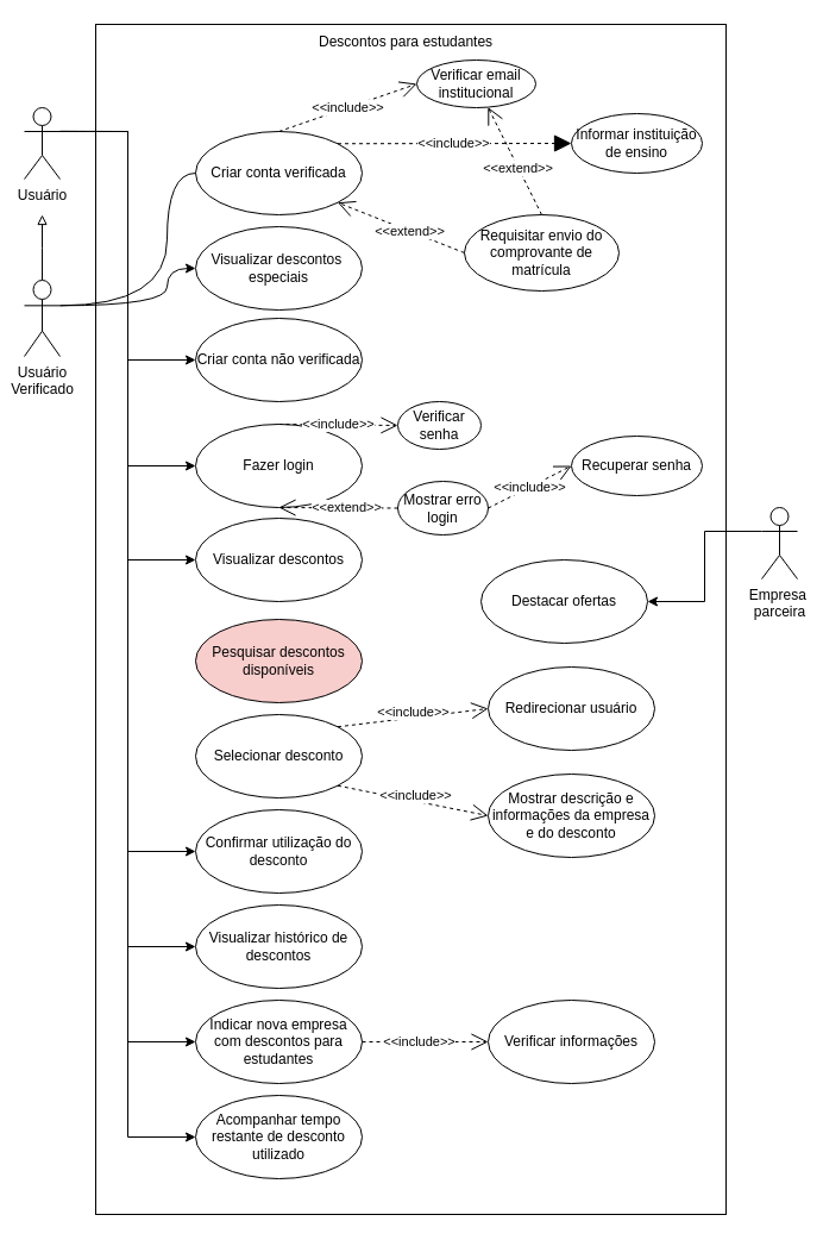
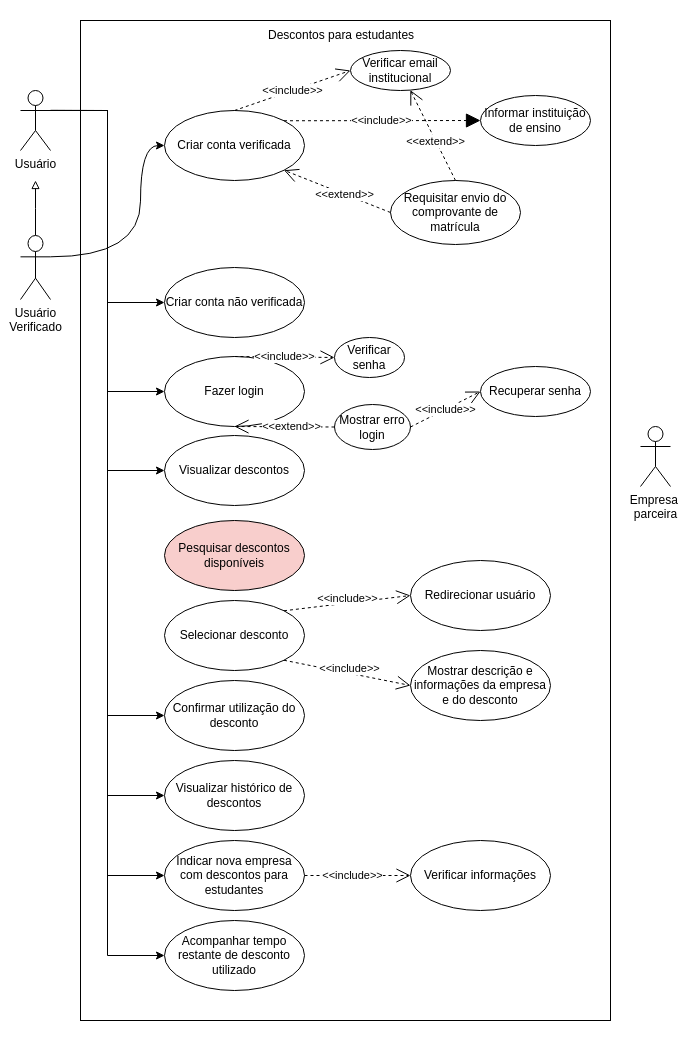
  <mxCell id="0" />
  <mxCell id="1" parent="0" />
  <mxCell id="2" value="" style="rounded=0;whiteSpace=wrap;html=1;" parent="1" vertex="1"><mxGeometry x="80" y="20" width="530" height="1000" as="geometry" /></mxCell>
  <mxCell id="3" style="edgeStyle=orthogonalEdgeStyle;rounded=0;orthogonalLoop=1;jettySize=auto;html=1;exitX=1;exitY=0.333;exitDx=0;exitDy=0;exitPerimeter=0;entryX=0;entryY=0.5;entryDx=0;entryDy=0;" parent="1" target="12" edge="1" source="10"><mxGeometry relative="1" as="geometry"><mxPoint x="70" y="470" as="sourcePoint" /></mxGeometry></mxCell>
  <mxCell id="4" style="edgeStyle=orthogonalEdgeStyle;rounded=0;orthogonalLoop=1;jettySize=auto;html=1;exitX=1;exitY=0.333;exitDx=0;exitDy=0;exitPerimeter=0;entryX=0;entryY=0.5;entryDx=0;entryDy=0;" parent="1" target="17" edge="1" source="10"><mxGeometry relative="1" as="geometry"><mxPoint x="70" y="470" as="sourcePoint" /></mxGeometry></mxCell>
  <mxCell id="5" style="edgeStyle=orthogonalEdgeStyle;rounded=0;orthogonalLoop=1;jettySize=auto;html=1;exitX=1;exitY=0.333;exitDx=0;exitDy=0;exitPerimeter=0;entryX=0;entryY=0.5;entryDx=0;entryDy=0;" parent="1" target="18" edge="1" source="10"><mxGeometry relative="1" as="geometry"><mxPoint x="70" y="470" as="sourcePoint" /></mxGeometry></mxCell>
  <mxCell id="6" style="edgeStyle=orthogonalEdgeStyle;rounded=0;orthogonalLoop=1;jettySize=auto;html=1;exitX=1;exitY=0.333;exitDx=0;exitDy=0;exitPerimeter=0;entryX=0;entryY=0.5;entryDx=0;entryDy=0;" parent="1" target="23" edge="1" source="10"><mxGeometry relative="1" as="geometry"><mxPoint x="70" y="470" as="sourcePoint" /></mxGeometry></mxCell>
  <mxCell id="7" style="edgeStyle=orthogonalEdgeStyle;rounded=0;orthogonalLoop=1;jettySize=auto;html=1;exitX=1;exitY=0.333;exitDx=0;exitDy=0;exitPerimeter=0;entryX=0;entryY=0.5;entryDx=0;entryDy=0;" parent="1" target="29" edge="1" source="10"><mxGeometry relative="1" as="geometry"><mxPoint x="70" y="470" as="sourcePoint" /></mxGeometry></mxCell>
  <mxCell id="8" style="edgeStyle=orthogonalEdgeStyle;rounded=0;orthogonalLoop=1;jettySize=auto;html=1;exitX=1;exitY=0.333;exitDx=0;exitDy=0;exitPerimeter=0;entryX=0;entryY=0.5;entryDx=0;entryDy=0;" parent="1" source="10" target="39" edge="1"><mxGeometry relative="1" as="geometry" /></mxCell>
  <mxCell id="9" style="edgeStyle=orthogonalEdgeStyle;rounded=0;orthogonalLoop=1;jettySize=auto;html=1;exitX=1;exitY=0.333;exitDx=0;exitDy=0;exitPerimeter=0;entryX=0;entryY=0.5;entryDx=0;entryDy=0;" edge="1" parent="1" source="10" target="40"><mxGeometry relative="1" as="geometry" /></mxCell>
  <mxCell id="10" value="Usuário" style="shape=umlActor;verticalLabelPosition=bottom;verticalAlign=top;html=1;rounded=0;" parent="1" vertex="1"><mxGeometry x="20" y="90" width="30" height="60" as="geometry" /></mxCell>
  <mxCell id="11" value="Criar conta verificada" style="ellipse;whiteSpace=wrap;html=1;rounded=0;" parent="1" vertex="1"><mxGeometry x="164" y="110" width="140" height="70" as="geometry" /></mxCell>
  <mxCell id="12" value="Fazer login" style="ellipse;whiteSpace=wrap;html=1;rounded=0;" parent="1" vertex="1"><mxGeometry x="164" y="356" width="140" height="70" as="geometry" /></mxCell>
  <mxCell id="13" value="&amp;lt;&amp;lt;extend&amp;gt;&amp;gt;" style="endArrow=open;endSize=12;dashed=1;html=1;rounded=0;entryX=0.5;entryY=1;entryDx=0;entryDy=0;" parent="1" source="14" target="12" edge="1"><mxGeometry x="-0.137" width="160" relative="1" as="geometry"><mxPoint x="400" y="400" as="sourcePoint" /><mxPoint x="560" y="400" as="targetPoint" /><Array as="points" /><mxPoint as="offset" /></mxGeometry></mxCell>
  <mxCell id="14" value="Mostrar erro login" style="ellipse;whiteSpace=wrap;html=1;rounded=0;" parent="1" vertex="1"><mxGeometry x="334" y="404" width="76" height="45" as="geometry" /></mxCell>
  <mxCell id="15" value="&amp;lt;&amp;lt;include&amp;gt;&amp;gt;" style="endArrow=open;endSize=12;dashed=1;html=1;rounded=0;exitX=0.5;exitY=0;exitDx=0;exitDy=0;entryX=0;entryY=0.5;entryDx=0;entryDy=0;" parent="1" source="12" target="16" edge="1"><mxGeometry x="-0.003" width="160" relative="1" as="geometry"><mxPoint x="420" y="330" as="sourcePoint" /><mxPoint x="592.09" y="354.84" as="targetPoint" /><Array as="points" /><mxPoint as="offset" /></mxGeometry></mxCell>
  <mxCell id="16" value="Verificar senha" style="ellipse;whiteSpace=wrap;html=1;rounded=0;" parent="1" vertex="1"><mxGeometry x="334" y="337" width="70" height="40" as="geometry" /></mxCell>
  <mxCell id="17" value="Visualizar descontos" style="ellipse;whiteSpace=wrap;html=1;rounded=0;" parent="1" vertex="1"><mxGeometry x="164" y="435" width="140" height="70" as="geometry" /></mxCell>
  <mxCell id="18" value="Confirmar utilização do desconto" style="ellipse;whiteSpace=wrap;html=1;rounded=0;" parent="1" vertex="1"><mxGeometry x="164" y="680" width="140" height="70" as="geometry" /></mxCell>
  <mxCell id="19" value="Verificar email institucional" style="ellipse;whiteSpace=wrap;html=1;fillColor=rgb(255, 255, 255);rounded=0;" parent="1" vertex="1"><mxGeometry x="350" y="50" width="100" height="40" as="geometry" /></mxCell>
  <mxCell id="20" value="&amp;lt;&amp;lt;include&amp;gt;&amp;gt;" style="endArrow=open;endSize=12;dashed=1;html=1;rounded=0;exitX=0.5;exitY=0;exitDx=0;exitDy=0;entryX=0;entryY=0.5;entryDx=0;entryDy=0;" parent="1" source="11" target="19" edge="1"><mxGeometry x="-0.003" width="160" relative="1" as="geometry"><mxPoint x="390" y="210" as="sourcePoint" /><mxPoint x="490" y="211" as="targetPoint" /><Array as="points" /><mxPoint as="offset" /></mxGeometry></mxCell>
  <mxCell id="21" value="Requisitar envio do comprovante de matrícula" style="ellipse;whiteSpace=wrap;html=1;fillColor=rgb(255, 255, 255);rounded=0;" parent="1" vertex="1"><mxGeometry x="390" y="180" width="130" height="64" as="geometry" /></mxCell>
  <mxCell id="22" value="&amp;lt;&amp;lt;extend&amp;gt;&amp;gt;" style="endArrow=open;endSize=12;dashed=1;html=1;rounded=0;entryX=1;entryY=1;entryDx=0;entryDy=0;exitX=0;exitY=0.5;exitDx=0;exitDy=0;" parent="1" source="21" target="11" edge="1"><mxGeometry x="-0.137" width="160" relative="1" as="geometry"><mxPoint x="450.001" y="299.999" as="sourcePoint" /><mxPoint x="350" y="300.82" as="targetPoint" /><Array as="points" /><mxPoint as="offset" /></mxGeometry></mxCell>
  <mxCell id="23" value="Visualizar histórico de descontos" style="ellipse;whiteSpace=wrap;html=1;rounded=0;" parent="1" vertex="1"><mxGeometry x="164" y="760" width="140" height="70" as="geometry" /></mxCell>
  <mxCell id="24" value="Informar instituição de ensino" style="ellipse;whiteSpace=wrap;html=1;fillColor=rgb(255, 255, 255);rounded=0;" parent="1" vertex="1"><mxGeometry x="480" y="95" width="110" height="50" as="geometry" /></mxCell>
  <mxCell id="25" value="&amp;lt;&amp;lt;include&amp;gt;&amp;gt;" style="endArrow=block;endSize=12;dashed=1;html=1;rounded=0;exitX=1;exitY=0;exitDx=0;exitDy=0;entryX=0;entryY=0.5;entryDx=0;entryDy=0;" parent="1" source="11" target="24" edge="1"><mxGeometry width="160" relative="1" as="geometry"><mxPoint x="449" y="220" as="sourcePoint" /><mxPoint x="735" y="245" as="targetPoint" /></mxGeometry></mxCell>
  <mxCell id="26" value="Recuperar senha" style="ellipse;whiteSpace=wrap;html=1;fillColor=rgb(255, 255, 255);rounded=0;" parent="1" vertex="1"><mxGeometry x="480" y="366" width="110" height="50" as="geometry" /></mxCell>
  <mxCell id="27" value="&amp;lt;&amp;lt;include&amp;gt;&amp;gt;" style="endArrow=open;endSize=12;dashed=1;html=1;rounded=0;exitX=1;exitY=0.5;exitDx=0;exitDy=0;entryX=0;entryY=0.5;entryDx=0;entryDy=0;" parent="1" source="14" target="26" edge="1"><mxGeometry width="160" relative="1" as="geometry"><mxPoint x="440" y="419" as="sourcePoint" /><mxPoint x="726" y="444" as="targetPoint" /></mxGeometry></mxCell>
  <mxCell id="28" value="Pesquisar descontos disponíveis" style="ellipse;whiteSpace=wrap;html=1;rounded=0;fillColor=#f8cecc;" parent="1" vertex="1"><mxGeometry x="164" y="520" width="140" height="70" as="geometry" /></mxCell>
  <mxCell id="29" value="Indicar nova empresa com descontos para estudantes" style="ellipse;whiteSpace=wrap;html=1;rounded=0;" parent="1" vertex="1"><mxGeometry x="164" y="840" width="140" height="70" as="geometry" /></mxCell>
  <mxCell id="30" value="Verificar informações" style="ellipse;whiteSpace=wrap;html=1;fillColor=rgb(255, 255, 255);rounded=0;" parent="1" vertex="1"><mxGeometry x="410" y="840" width="140" height="70" as="geometry" /></mxCell>
  <mxCell id="31" value="&amp;lt;&amp;lt;include&amp;gt;&amp;gt;" style="endArrow=open;endSize=12;dashed=1;html=1;rounded=0;exitX=1;exitY=0.5;exitDx=0;exitDy=0;entryX=0;entryY=0.5;entryDx=0;entryDy=0;" parent="1" source="29" target="30" edge="1"><mxGeometry x="-0.1" width="160" relative="1" as="geometry"><mxPoint x="350" y="980" as="sourcePoint" /><mxPoint x="510" y="980" as="targetPoint" /><mxPoint as="offset" /></mxGeometry></mxCell>
  <mxCell id="32" value="Selecionar desconto" style="ellipse;whiteSpace=wrap;html=1;rounded=0;" parent="1" vertex="1"><mxGeometry x="164" y="600" width="140" height="70" as="geometry" /></mxCell>
  <mxCell id="33" value="&amp;lt;&amp;lt;include&amp;gt;&amp;gt;" style="endArrow=open;endSize=12;dashed=1;html=1;rounded=0;exitX=1;exitY=0;exitDx=0;exitDy=0;entryX=0;entryY=0.5;entryDx=0;entryDy=0;" parent="1" source="32" target="34" edge="1"><mxGeometry x="0.019" y="5" width="160" relative="1" as="geometry"><mxPoint x="320" y="630" as="sourcePoint" /><mxPoint x="480" y="630" as="targetPoint" /><mxPoint as="offset" /></mxGeometry></mxCell>
  <mxCell id="34" value="Redirecionar usuário" style="ellipse;whiteSpace=wrap;html=1;rounded=0;" parent="1" vertex="1"><mxGeometry x="410" y="560" width="140" height="70" as="geometry" /></mxCell>
  <mxCell id="35" value="Mostrar descrição e informações da empresa e do desconto" style="ellipse;whiteSpace=wrap;html=1;rounded=0;" parent="1" vertex="1"><mxGeometry x="410" y="650" width="140" height="70" as="geometry" /></mxCell>
  <mxCell id="36" value="&amp;lt;&amp;lt;include&amp;gt;&amp;gt;" style="endArrow=open;endSize=12;dashed=1;html=1;rounded=0;exitX=1;exitY=1;exitDx=0;exitDy=0;entryX=0;entryY=0.5;entryDx=0;entryDy=0;" parent="1" source="32" target="35" edge="1"><mxGeometry x="0.019" y="5" width="160" relative="1" as="geometry"><mxPoint x="244" y="610" as="sourcePoint" /><mxPoint x="445" y="575" as="targetPoint" /><mxPoint as="offset" /></mxGeometry></mxCell>
  <mxCell id="37" value="Descontos para estudantes" style="text;strokeColor=none;fillColor=none;align=left;verticalAlign=middle;spacingLeft=4;spacingRight=4;overflow=hidden;points=[[0,0.5],[1,0.5]];portConstraint=eastwest;rotatable=0;whiteSpace=wrap;html=1;rounded=0;" parent="1" vertex="1"><mxGeometry x="262" y="20" width="166" height="30" as="geometry" /></mxCell>
  <mxCell id="38" value="&amp;lt;&amp;lt;extend&amp;gt;&amp;gt;" style="endArrow=open;endSize=12;dashed=1;html=1;rounded=0;exitX=0.5;exitY=0;exitDx=0;exitDy=0;" parent="1" source="21" target="19" edge="1"><mxGeometry x="-0.137" width="160" relative="1" as="geometry"><mxPoint x="344" y="300" as="sourcePoint" /><mxPoint x="244" y="300" as="targetPoint" /><Array as="points" /><mxPoint as="offset" /></mxGeometry></mxCell>
  <mxCell id="39" value="Acompanhar tempo restante de desconto utilizado" style="ellipse;whiteSpace=wrap;html=1;rounded=0;" parent="1" vertex="1"><mxGeometry x="164" y="920" width="140" height="70" as="geometry" /></mxCell>
  <mxCell id="40" value="Criar conta não verificada" style="ellipse;whiteSpace=wrap;html=1;rounded=0;" vertex="1" parent="1"><mxGeometry x="164" y="267" width="140" height="70" as="geometry" /></mxCell>
- <mxCell id="41" style="edgeStyle=orthogonalEdgeStyle;rounded=0;orthogonalLoop=1;jettySize=auto;html=1;exitX=0;exitY=0.333;exitDx=0;exitDy=0;exitPerimeter=0;entryX=1;entryY=0.5;entryDx=0;entryDy=0;" edge="1" parent="1" source="42" target="43"><mxGeometry relative="1" as="geometry" /></mxCell>
  <mxCell id="42" value="Empresa&amp;nbsp;&lt;br&gt;parceira" style="shape=umlActor;verticalLabelPosition=bottom;verticalAlign=top;html=1;rounded=0;" vertex="1" parent="1"><mxGeometry x="640" y="426" width="30" height="60" as="geometry" /></mxCell>
- <mxCell id="43" value="Destacar ofertas" style="ellipse;whiteSpace=wrap;html=1;rounded=0;" vertex="1" parent="1"><mxGeometry x="404" y="470" width="140" height="70" as="geometry" /></mxCell>
  <mxCell id="44" style="edgeStyle=orthogonalEdgeStyle;rounded=0;orthogonalLoop=1;jettySize=auto;html=1;exitX=0.5;exitY=0;exitDx=0;exitDy=0;exitPerimeter=0;endArrow=block;endFill=0;" edge="1" parent="1" source="47"><mxGeometry relative="1" as="geometry"><mxPoint x="35" y="180" as="targetPoint" /></mxGeometry></mxCell>
- <mxCell id="45" style="rounded=0;orthogonalLoop=1;jettySize=auto;html=1;exitX=1;exitY=0.333;exitDx=0;exitDy=0;exitPerimeter=0;entryX=0;entryY=0.5;entryDx=0;entryDy=0;endArrow=none;endFill=1;edgeStyle=orthogonalEdgeStyle;curved=1;" edge="1" parent="1" source="47" target="11"><mxGeometry relative="1" as="geometry"><Array as="points"><mxPoint x="140" y="256" /><mxPoint x="140" y="145" /></Array></mxGeometry></mxCell>
- <mxCell id="46" style="rounded=0;orthogonalLoop=1;jettySize=auto;html=1;exitX=1;exitY=0.333;exitDx=0;exitDy=0;exitPerimeter=0;entryX=0;entryY=0.5;entryDx=0;entryDy=0;endArrow=classic;endFill=1;edgeStyle=orthogonalEdgeStyle;curved=1;" edge="1" parent="1" source="47" target="48"><mxGeometry relative="1" as="geometry"><Array as="points"><mxPoint x="140" y="256" /><mxPoint x="140" y="225" /></Array></mxGeometry></mxCell>
+ <mxCell id="45" style="rounded=0;orthogonalLoop=1;jettySize=auto;html=1;exitX=1;exitY=0.333;exitDx=0;exitDy=0;exitPerimeter=0;entryX=0;entryY=0.5;entryDx=0;entryDy=0;endArrow=classic;endFill=1;edgeStyle=orthogonalEdgeStyle;curved=1;" edge="1" parent="1" source="47" target="11"><mxGeometry relative="1" as="geometry"><Array as="points"><mxPoint x="140" y="256" /><mxPoint x="140" y="145" /></Array></mxGeometry></mxCell>
  <mxCell id="47" value="Usuário&lt;br&gt;Verificado" style="shape=umlActor;verticalLabelPosition=bottom;verticalAlign=top;html=1;rounded=0;" vertex="1" parent="1"><mxGeometry x="20" y="235" width="30" height="64" as="geometry" /></mxCell>
- <mxCell id="48" value="Visualizar descontos&amp;nbsp;&lt;br&gt;especiais" style="ellipse;whiteSpace=wrap;html=1;rounded=0;" vertex="1" parent="1"><mxGeometry x="164" y="190" width="140" height="70" as="geometry" /></mxCell>
